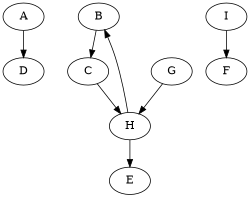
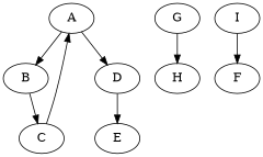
  digraph {
    A
    B
    D
    C
    E
    G
    H
    I
    F
-   H -> B
+   A -> B
    A -> D
    B -> C
-   H -> E
-   C -> H
+   D -> E
+   C -> A
    G -> H
    I -> F
  }
